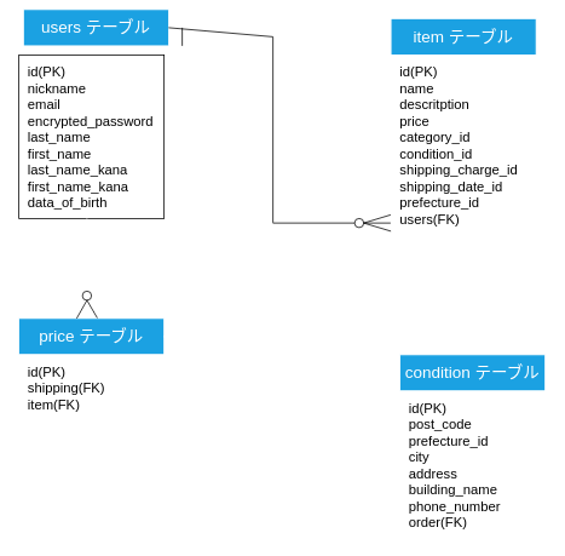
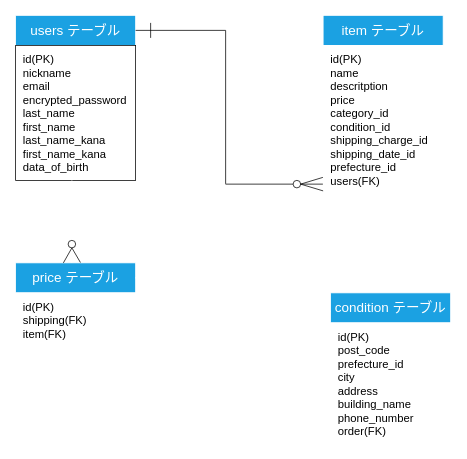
  <mxCell id="0" />
  <mxCell id="1" parent="0" />
- <mxCell id="2" value="users テーブル" style="whiteSpace=wrap;html=1;fillColor=#1ba1e2;fontSize=18;fontColor=#ffffff;strokeColor=#FFFFFF;" vertex="1" parent="1"><mxGeometry x="25" y="10" width="160" height="40" as="geometry" /></mxCell>
+ <mxCell id="2" value="users テーブル" style="whiteSpace=wrap;html=1;fillColor=#1ba1e2;fontSize=18;fontColor=#ffffff;strokeColor=#FFFFFF;" vertex="1" parent="1"><mxGeometry x="20" y="20" width="160" height="40" as="geometry" /></mxCell>
  <mxCell id="3" value="id(PK)&lt;br style=&quot;font-size: 15px;&quot;&gt;nickname&lt;br style=&quot;font-size: 15px;&quot;&gt;email&lt;br style=&quot;font-size: 15px;&quot;&gt;encrypted_password&lt;br style=&quot;font-size: 15px;&quot;&gt;last_name&lt;br style=&quot;font-size: 15px;&quot;&gt;first_name&lt;br style=&quot;font-size: 15px;&quot;&gt;last_name_kana&lt;br style=&quot;font-size: 15px;&quot;&gt;first_name_kana&lt;br style=&quot;font-size: 15px;&quot;&gt;data_of_birth" style="whiteSpace=wrap;html=1;fontSize=15;align=left;spacingLeft=5;spacingTop=0;spacingBottom=0;spacing=5;spacingRight=0;verticalAlign=top;" vertex="1" parent="1"><mxGeometry x="20" y="60" width="160" height="180" as="geometry" /></mxCell>
  <mxCell id="4" value="item テーブル" style="whiteSpace=wrap;html=1;labelBackgroundColor=none;strokeColor=#FFFFFF;fontSize=18;fontColor=#ffffff;fillColor=#1ba1e2;" vertex="1" parent="1"><mxGeometry x="430" y="20" width="160" height="40" as="geometry" /></mxCell>
  <mxCell id="5" value="id(PK)&lt;br&gt;name&lt;br&gt;descritption&lt;br&gt;price&lt;br&gt;category_id&lt;br&gt;condition_id&lt;br&gt;shipping_charge_id&lt;br&gt;shipping_date_id&lt;br&gt;prefecture_id&lt;br&gt;users(FK)" style="whiteSpace=wrap;html=1;labelBackgroundColor=none;strokeColor=#FFFFFF;fontSize=15;fontColor=default;fillColor=default;align=left;verticalAlign=top;spacing=5;spacingLeft=5;" vertex="1" parent="1"><mxGeometry x="430" y="60" width="160" height="200" as="geometry" /></mxCell>
  <mxCell id="6" value="" style="endArrow=none;html=1;exitX=1;exitY=0.5;exitDx=0;exitDy=0;entryX=0;entryY=0.5;entryDx=0;entryDy=0;rounded=0;" edge="1" parent="1" source="2" target="8"><mxGeometry width="50" height="50" relative="1" as="geometry"><mxPoint x="280" y="360" as="sourcePoint" /><mxPoint x="390" y="244" as="targetPoint" /><Array as="points"><mxPoint x="300" y="40" /><mxPoint x="300" y="244" /><mxPoint x="300" y="245" /></Array></mxGeometry></mxCell>
  <mxCell id="7" value="" style="endArrow=none;html=1;" edge="1" parent="1"><mxGeometry width="50" height="50" relative="1" as="geometry"><mxPoint x="200" y="50" as="sourcePoint" /><mxPoint x="200" y="30" as="targetPoint" /><Array as="points" /></mxGeometry></mxCell>
  <mxCell id="8" value="" style="ellipse;whiteSpace=wrap;html=1;aspect=fixed;" vertex="1" parent="1"><mxGeometry x="390" y="240" width="10" height="10" as="geometry" /></mxCell>
  <mxCell id="9" value="" style="endArrow=none;html=1;rounded=0;exitX=1;exitY=0.5;exitDx=0;exitDy=0;entryX=-0.002;entryY=0.88;entryDx=0;entryDy=0;entryPerimeter=0;" edge="1" parent="1" source="8" target="5"><mxGeometry width="50" height="50" relative="1" as="geometry"><mxPoint x="390" y="270" as="sourcePoint" /><mxPoint x="430" y="270" as="targetPoint" /><Array as="points" /></mxGeometry></mxCell>
  <mxCell id="10" value="" style="endArrow=none;html=1;rounded=0;exitX=1;exitY=0.5;exitDx=0;exitDy=0;entryX=-0.002;entryY=0.925;entryDx=0;entryDy=0;entryPerimeter=0;" edge="1" parent="1" source="8" target="5"><mxGeometry width="50" height="50" relative="1" as="geometry"><mxPoint x="410" y="260" as="sourcePoint" /><mxPoint x="460" y="210" as="targetPoint" /></mxGeometry></mxCell>
  <mxCell id="11" value="" style="endArrow=none;html=1;rounded=0;exitX=1;exitY=0.5;exitDx=0;exitDy=0;entryX=0;entryY=0.97;entryDx=0;entryDy=0;entryPerimeter=0;" edge="1" parent="1" source="8" target="5"><mxGeometry width="50" height="50" relative="1" as="geometry"><mxPoint x="420" y="260" as="sourcePoint" /><mxPoint x="470" y="210" as="targetPoint" /></mxGeometry></mxCell>
  <mxCell id="12" value="price テーブル" style="whiteSpace=wrap;html=1;fillColor=#1ba1e2;fontColor=#ffffff;strokeColor=#FFFFFF;fontSize=18;" vertex="1" parent="1"><mxGeometry x="20" y="350" width="160" height="40" as="geometry" /></mxCell>
  <mxCell id="13" value="id(PK)&lt;br&gt;shipping(FK)&lt;br&gt;item(FK)" style="whiteSpace=wrap;html=1;strokeColor=#FFFFFF;fontSize=15;align=left;verticalAlign=top;spacing=5;spacingLeft=5;" vertex="1" parent="1"><mxGeometry x="20" y="390" width="160" height="70" as="geometry" /></mxCell>
  <mxCell id="14" value="" style="line;strokeWidth=1;direction=south;html=1;strokeColor=#FFFFFF;fontSize=15;" vertex="1" parent="1"><mxGeometry x="90" y="240" width="10" height="80" as="geometry" /></mxCell>
  <mxCell id="15" value="" style="line;strokeWidth=1;html=1;strokeColor=#FFFFFF;fontSize=15;" vertex="1" parent="1"><mxGeometry x="85" y="250" width="20" height="10" as="geometry" /></mxCell>
  <mxCell id="16" value="" style="ellipse;whiteSpace=wrap;html=1;aspect=fixed;" vertex="1" parent="1"><mxGeometry x="90" y="320" width="10" height="10" as="geometry" /></mxCell>
  <mxCell id="17" value="" style="line;strokeWidth=1;direction=south;html=1;strokeColor=#FFFFFF;fontSize=15;" vertex="1" parent="1"><mxGeometry x="90" y="330" width="10" height="20" as="geometry" /></mxCell>
  <mxCell id="18" value="" style="endArrow=none;html=1;rounded=0;exitX=0.5;exitY=1;exitDx=0;exitDy=0;entryX=0.54;entryY=-0.012;entryDx=0;entryDy=0;entryPerimeter=0;" edge="1" parent="1" source="16" target="12"><mxGeometry width="50" height="50" relative="1" as="geometry"><mxPoint x="105" y="330" as="sourcePoint" /><mxPoint x="135" y="339" as="targetPoint" /></mxGeometry></mxCell>
  <mxCell id="19" value="" style="endArrow=none;html=1;rounded=0;exitX=0;exitY=0.5;exitDx=0;exitDy=0;entryX=0.398;entryY=0;entryDx=0;entryDy=0;entryPerimeter=0;exitPerimeter=0;" edge="1" parent="1" source="17" target="12"><mxGeometry width="50" height="50" relative="1" as="geometry"><mxPoint x="140" y="320" as="sourcePoint" /><mxPoint x="170" y="329" as="targetPoint" /></mxGeometry></mxCell>
  <mxCell id="20" value="" style="shape=partialRectangle;whiteSpace=wrap;html=1;bottom=0;right=0;fillColor=none;strokeColor=#FFFFFF;strokeWidth=1;fontSize=15;direction=west;" vertex="1" parent="1"><mxGeometry x="180" y="260" width="280" height="110" as="geometry" /></mxCell>
  <mxCell id="21" value="" style="line;strokeWidth=1;direction=south;html=1;strokeColor=#FFFFFF;fontSize=15;" vertex="1" parent="1"><mxGeometry x="190" y="360" width="10" height="20" as="geometry" /></mxCell>
  <mxCell id="22" value="" style="line;strokeWidth=1;html=1;strokeColor=#FFFFFF;fontSize=15;" vertex="1" parent="1"><mxGeometry x="450" y="270" width="20" height="10" as="geometry" /></mxCell>
  <mxCell id="23" value="condition テーブル" style="whiteSpace=wrap;html=1;strokeColor=#FFFFFF;strokeWidth=1;fontSize=18;fillColor=#1ba1e2;fontColor=#ffffff;" vertex="1" parent="1"><mxGeometry x="440" y="390" width="160" height="40" as="geometry" /></mxCell>
  <mxCell id="24" value="id(PK)&lt;br&gt;post_code&lt;br&gt;prefecture_id&lt;br&gt;city&lt;br&gt;address&lt;br&gt;building_name&lt;br&gt;phone_number&lt;br&gt;order(FK)" style="whiteSpace=wrap;html=1;strokeColor=#FFFFFF;strokeWidth=1;fontSize=15;align=left;verticalAlign=top;spacingLeft=5;spacing=5;" vertex="1" parent="1"><mxGeometry x="440" y="430" width="160" height="160" as="geometry" /></mxCell>
  <mxCell id="25" value="" style="line;strokeWidth=1;html=1;strokeColor=#FFFFFF;fontSize=15;" vertex="1" parent="1"><mxGeometry x="180" y="410" width="260" height="10" as="geometry" /></mxCell>
  <mxCell id="26" value="" style="line;strokeWidth=1;direction=south;html=1;strokeColor=#FFFFFF;fontSize=15;" vertex="1" parent="1"><mxGeometry x="190" y="405" width="10" height="20" as="geometry" /></mxCell>
  <mxCell id="27" value="" style="line;strokeWidth=1;direction=south;html=1;strokeColor=#FFFFFF;fontSize=15;" vertex="1" parent="1"><mxGeometry x="420" y="405" width="10" height="20" as="geometry" /></mxCell>
